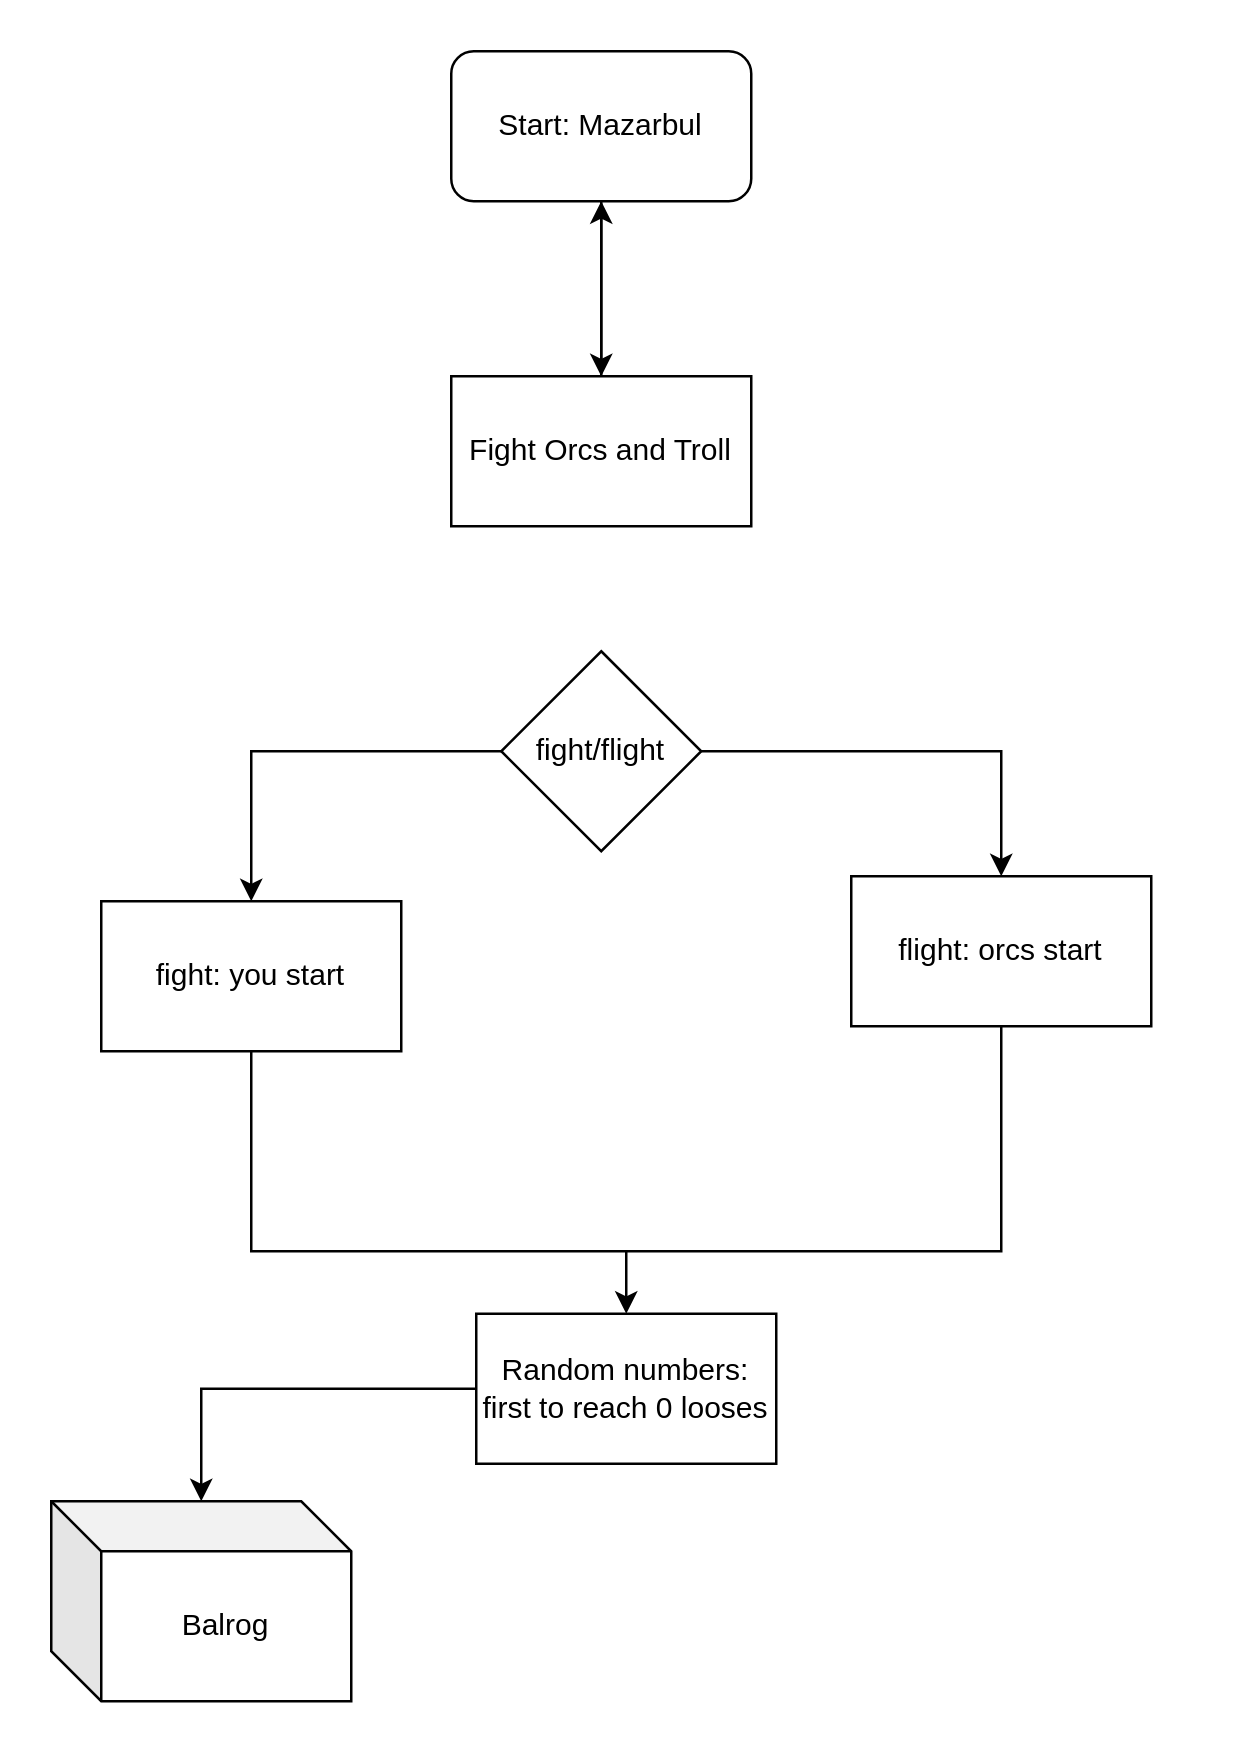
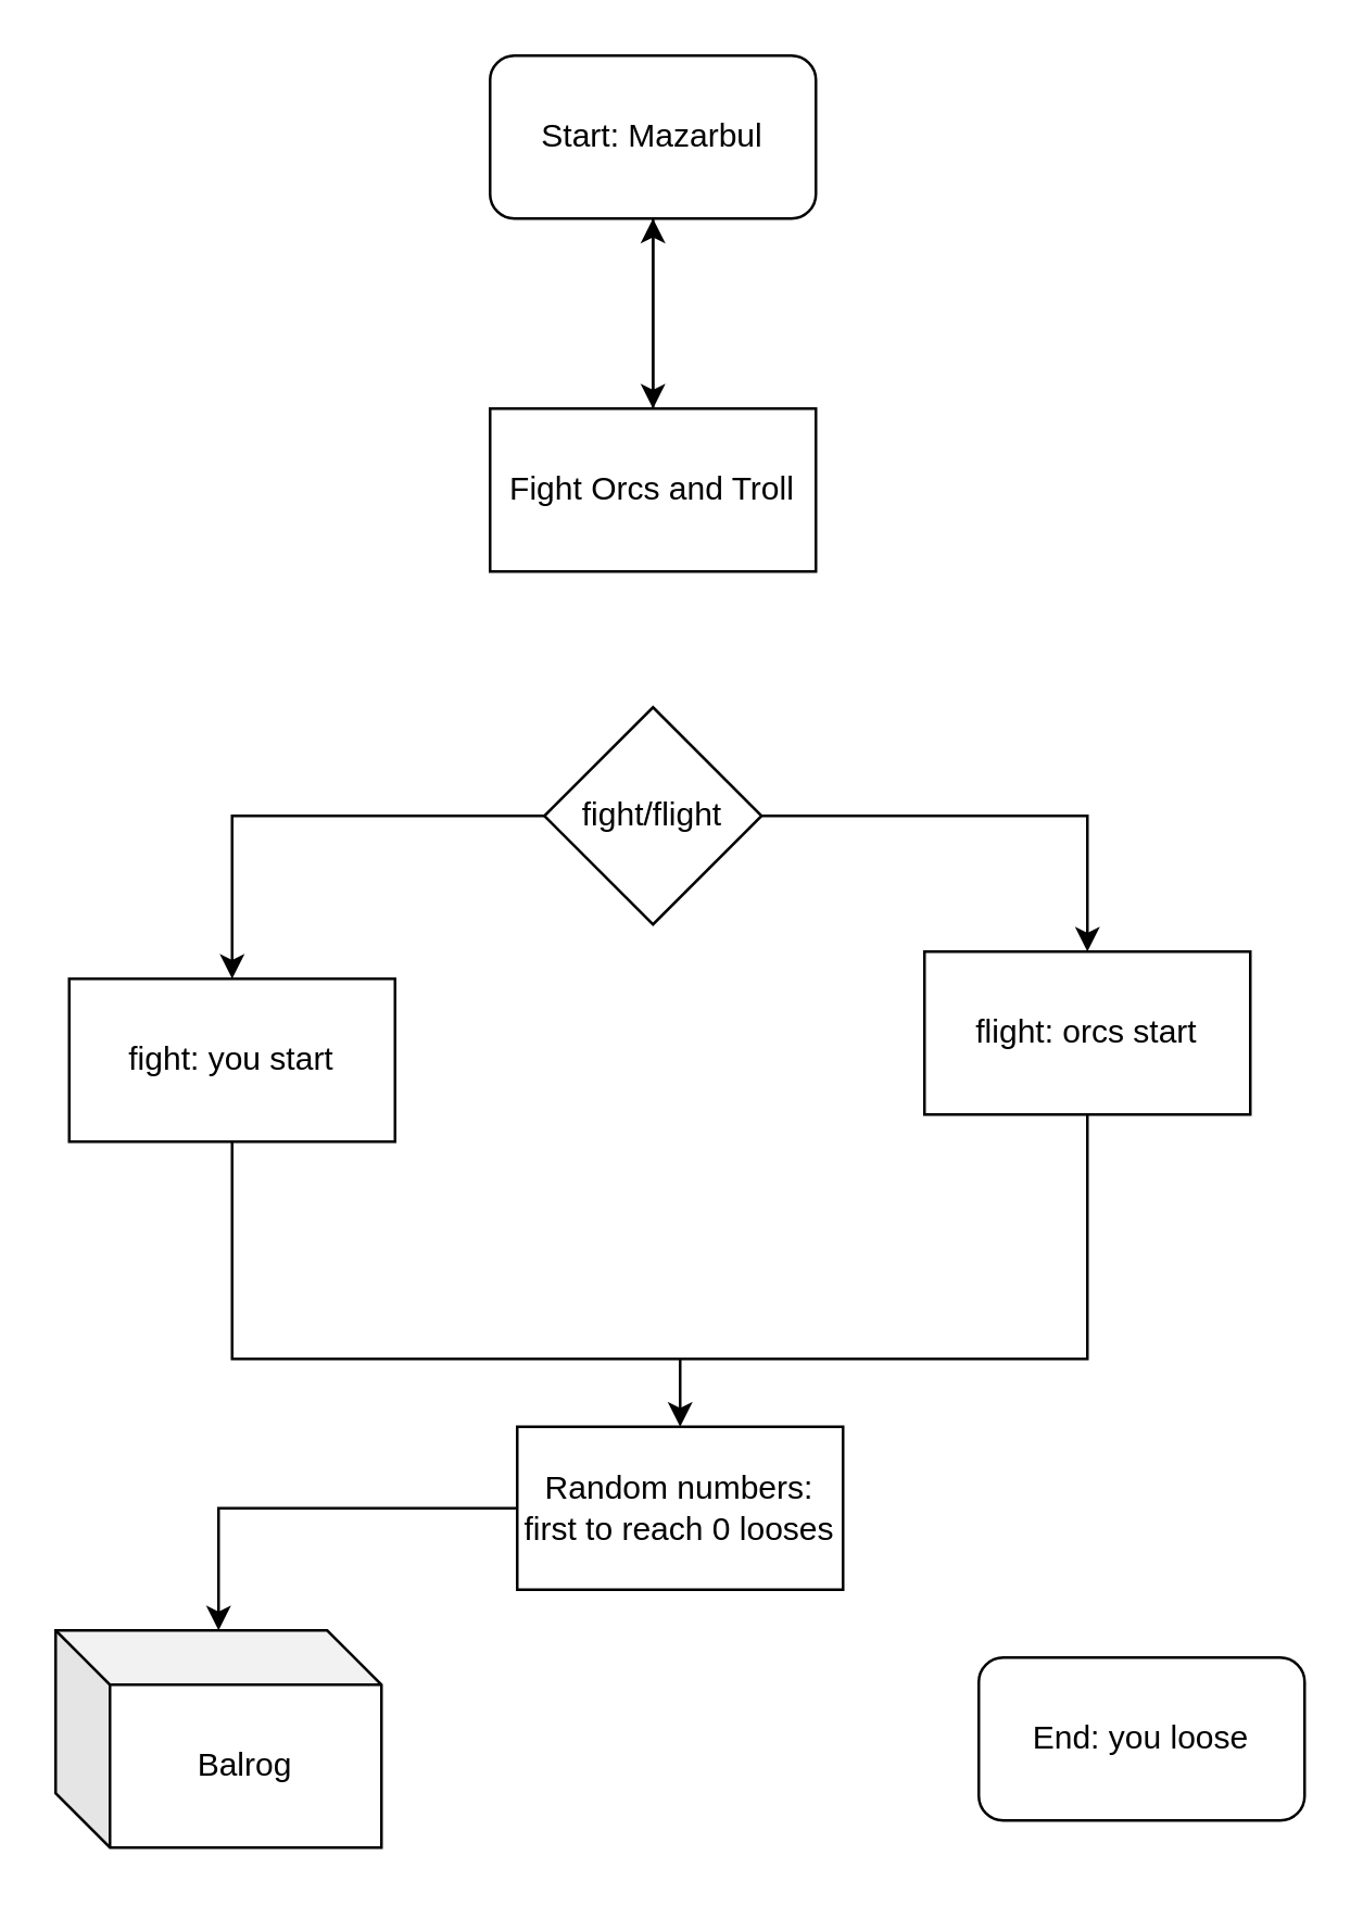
  <mxCell id="0" />
  <mxCell id="1" parent="0" />
  <mxCell id="2" value="" style="edgeStyle=orthogonalEdgeStyle;rounded=0;orthogonalLoop=1;jettySize=auto;html=1;" parent="1" source="3" edge="1"><mxGeometry relative="1" as="geometry"><mxPoint x="240" y="150" as="targetPoint" /></mxGeometry></mxCell>
  <mxCell id="3" value="Start: Mazarbul" style="rounded=1;whiteSpace=wrap;html=1;" parent="1" vertex="1"><mxGeometry x="180" y="20" width="120" height="60" as="geometry" /></mxCell>
  <mxCell id="4" value="" style="edgeStyle=orthogonalEdgeStyle;rounded=0;orthogonalLoop=1;jettySize=auto;html=1;" parent="1" source="5" target="3" edge="1"><mxGeometry relative="1" as="geometry"><mxPoint x="410" y="380" as="targetPoint" /></mxGeometry></mxCell>
  <mxCell id="5" value="Fight Orcs and Troll" style="rounded=0;whiteSpace=wrap;html=1;" parent="1" vertex="1"><mxGeometry x="180" y="150" width="120" height="60" as="geometry" /></mxCell>
  <mxCell id="6" value="" style="edgeStyle=orthogonalEdgeStyle;rounded=0;orthogonalLoop=1;jettySize=auto;html=1;" parent="1" source="8" target="10" edge="1"><mxGeometry relative="1" as="geometry" /></mxCell>
  <mxCell id="7" value="" style="edgeStyle=orthogonalEdgeStyle;rounded=0;orthogonalLoop=1;jettySize=auto;html=1;" parent="1" source="8" target="11" edge="1"><mxGeometry relative="1" as="geometry" /></mxCell>
  <mxCell id="8" value="fight/flight" style="rhombus;whiteSpace=wrap;html=1;" parent="1" vertex="1"><mxGeometry x="200" y="260" width="80" height="80" as="geometry" /></mxCell>
  <mxCell id="9" value="" style="edgeStyle=orthogonalEdgeStyle;rounded=0;orthogonalLoop=1;jettySize=auto;html=1;exitX=0.5;exitY=1;exitDx=0;exitDy=0;entryX=0.5;entryY=0;entryDx=0;entryDy=0;" parent="1" source="10" target="13" edge="1"><mxGeometry relative="1" as="geometry"><Array as="points"><mxPoint x="250" y="500" /><mxPoint x="410" y="500" /></Array></mxGeometry></mxCell>
- <mxCell id="10" value="fight: you start" style="whiteSpace=wrap;html=1;" parent="1" vertex="1"><mxGeometry x="40" y="360" width="120" height="60" as="geometry" /></mxCell>
+ <mxCell id="10" value="fight: you start" style="whiteSpace=wrap;html=1;" parent="1" vertex="1"><mxGeometry x="25" y="360" width="120" height="60" as="geometry" /></mxCell>
  <mxCell id="11" value="flight: orcs start" style="whiteSpace=wrap;html=1;" parent="1" vertex="1"><mxGeometry x="340" y="350" width="120" height="60" as="geometry" /></mxCell>
  <mxCell id="12" value="" style="edgeStyle=orthogonalEdgeStyle;rounded=0;orthogonalLoop=1;jettySize=auto;html=1;exitX=0;exitY=0.5;exitDx=0;exitDy=0;" parent="1" source="13" target="16" edge="1"><mxGeometry relative="1" as="geometry"><mxPoint x="250" y="665" as="targetPoint" /></mxGeometry></mxCell>
  <mxCell id="13" value="Random numbers: first to reach 0 looses" style="whiteSpace=wrap;html=1;" parent="1" vertex="1"><mxGeometry x="190" y="525" width="120" height="60" as="geometry" /></mxCell>
  <mxCell id="14" value="" style="endArrow=none;html=1;rounded=0;entryX=0.5;entryY=1;entryDx=0;entryDy=0;" parent="1" target="11" edge="1"><mxGeometry width="50" height="50" relative="1" as="geometry"><mxPoint x="250" y="500" as="sourcePoint" /><mxPoint x="420" y="220" as="targetPoint" /><Array as="points"><mxPoint x="400" y="500" /></Array></mxGeometry></mxCell>
+ <mxCell id="15" value="End: you loose" style="rounded=1;whiteSpace=wrap;html=1;" parent="1" vertex="1"><mxGeometry x="360" y="610" width="120" height="60" as="geometry" /></mxCell>
  <mxCell id="16" value="Balrog" style="shape=cube;whiteSpace=wrap;html=1;boundedLbl=1;backgroundOutline=1;darkOpacity=0.05;darkOpacity2=0.1;" parent="1" vertex="1"><mxGeometry x="20" y="600" width="120" height="80" as="geometry" /></mxCell>
